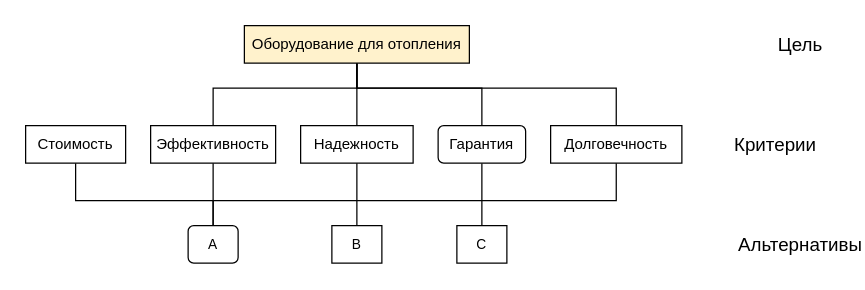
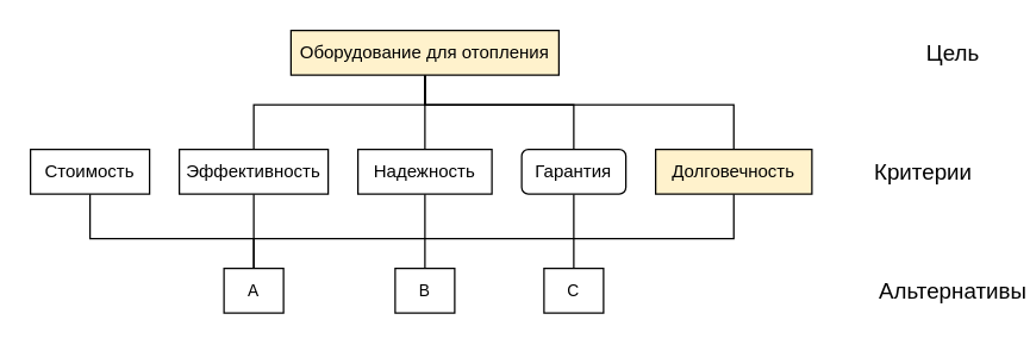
  <mxCell id="0" />
  <mxCell id="1" parent="0" />
  <mxCell id="2" style="edgeStyle=orthogonalEdgeStyle;shape=connector;rounded=0;orthogonalLoop=1;jettySize=auto;html=1;entryX=0.5;entryY=0;entryDx=0;entryDy=0;strokeColor=default;align=center;verticalAlign=middle;fontFamily=Helvetica;fontSize=11;fontColor=default;labelBackgroundColor=default;endArrow=none;endFill=0;" parent="1" source="6" target="10" edge="1"><mxGeometry relative="1" as="geometry"><Array as="points"><mxPoint x="285" y="70" /><mxPoint x="170" y="70" /></Array></mxGeometry></mxCell>
  <mxCell id="3" value="" style="edgeStyle=orthogonalEdgeStyle;shape=connector;rounded=0;orthogonalLoop=1;jettySize=auto;html=1;strokeColor=default;align=center;verticalAlign=middle;fontFamily=Helvetica;fontSize=11;fontColor=default;labelBackgroundColor=default;endArrow=none;endFill=0;" parent="1" source="6" target="12" edge="1"><mxGeometry relative="1" as="geometry" /></mxCell>
  <mxCell id="4" style="edgeStyle=orthogonalEdgeStyle;shape=connector;rounded=0;orthogonalLoop=1;jettySize=auto;html=1;entryX=0.5;entryY=0;entryDx=0;entryDy=0;strokeColor=default;align=center;verticalAlign=middle;fontFamily=Helvetica;fontSize=11;fontColor=default;labelBackgroundColor=default;endArrow=none;endFill=0;" parent="1" source="6" target="14" edge="1"><mxGeometry relative="1" as="geometry"><Array as="points"><mxPoint x="285" y="70" /><mxPoint x="493" y="70" /></Array></mxGeometry></mxCell>
  <mxCell id="5" style="edgeStyle=orthogonalEdgeStyle;shape=connector;rounded=0;orthogonalLoop=1;jettySize=auto;html=1;entryX=0.5;entryY=0;entryDx=0;entryDy=0;strokeColor=default;align=center;verticalAlign=middle;fontFamily=Helvetica;fontSize=11;fontColor=default;labelBackgroundColor=default;endArrow=none;endFill=0;" parent="1" source="6" target="16" edge="1"><mxGeometry relative="1" as="geometry"><Array as="points"><mxPoint x="285" y="70" /><mxPoint x="385" y="70" /></Array></mxGeometry></mxCell>
  <mxCell id="6" value="Оборудование для отопления" style="rounded=0;whiteSpace=wrap;html=1;fillColor=#fff2cc;" parent="1" vertex="1"><mxGeometry x="195" y="20" width="180" height="30" as="geometry" /></mxCell>
  <mxCell id="7" style="edgeStyle=orthogonalEdgeStyle;shape=connector;rounded=0;orthogonalLoop=1;jettySize=auto;html=1;entryX=0.5;entryY=0;entryDx=0;entryDy=0;strokeColor=default;align=center;verticalAlign=middle;fontFamily=Helvetica;fontSize=11;fontColor=default;labelBackgroundColor=default;endArrow=none;endFill=0;" parent="1" source="8" target="17" edge="1"><mxGeometry relative="1" as="geometry"><Array as="points"><mxPoint x="60" y="160" /><mxPoint x="170" y="160" /></Array></mxGeometry></mxCell>
  <mxCell id="8" value="Стоимость" style="rounded=0;whiteSpace=wrap;html=1;" parent="1" vertex="1"><mxGeometry x="20" y="100" width="80" height="30" as="geometry" /></mxCell>
  <mxCell id="9" value="" style="edgeStyle=orthogonalEdgeStyle;shape=connector;rounded=0;orthogonalLoop=1;jettySize=auto;html=1;strokeColor=default;align=center;verticalAlign=middle;fontFamily=Helvetica;fontSize=11;fontColor=default;labelBackgroundColor=default;endArrow=none;endFill=0;" parent="1" source="10" target="17" edge="1"><mxGeometry relative="1" as="geometry" /></mxCell>
  <mxCell id="10" value="Эффективность" style="rounded=0;whiteSpace=wrap;html=1;" parent="1" vertex="1"><mxGeometry x="120" y="100" width="100" height="30" as="geometry" /></mxCell>
  <mxCell id="11" value="" style="edgeStyle=orthogonalEdgeStyle;shape=connector;rounded=0;orthogonalLoop=1;jettySize=auto;html=1;strokeColor=default;align=center;verticalAlign=middle;fontFamily=Helvetica;fontSize=11;fontColor=default;labelBackgroundColor=default;endArrow=none;endFill=0;" parent="1" source="12" target="18" edge="1"><mxGeometry relative="1" as="geometry" /></mxCell>
  <mxCell id="12" value="Надежность" style="rounded=0;whiteSpace=wrap;html=1;" parent="1" vertex="1"><mxGeometry x="240" y="100" width="90" height="30" as="geometry" /></mxCell>
  <mxCell id="13" style="edgeStyle=orthogonalEdgeStyle;shape=connector;rounded=0;orthogonalLoop=1;jettySize=auto;html=1;strokeColor=default;align=center;verticalAlign=middle;fontFamily=Helvetica;fontSize=11;fontColor=default;labelBackgroundColor=default;endArrow=none;endFill=0;" parent="1" source="14" edge="1"><mxGeometry relative="1" as="geometry"><mxPoint x="170" y="160" as="targetPoint" /><Array as="points"><mxPoint x="493" y="160" /></Array></mxGeometry></mxCell>
- <mxCell id="14" value="Долговечность" style="rounded=0;whiteSpace=wrap;html=1;" parent="1" vertex="1"><mxGeometry x="440" y="100" width="105" height="30" as="geometry" /></mxCell>
+ <mxCell id="14" value="Долговечность" style="rounded=0;whiteSpace=wrap;html=1;fillColor=#fff2cc;" parent="1" vertex="1"><mxGeometry x="440" y="100" width="105" height="30" as="geometry" /></mxCell>
  <mxCell id="15" value="" style="edgeStyle=orthogonalEdgeStyle;shape=connector;rounded=0;orthogonalLoop=1;jettySize=auto;html=1;strokeColor=default;align=center;verticalAlign=middle;fontFamily=Helvetica;fontSize=11;fontColor=default;labelBackgroundColor=default;endArrow=none;endFill=0;" parent="1" source="16" target="19" edge="1"><mxGeometry relative="1" as="geometry" /></mxCell>
  <mxCell id="16" value="Гарантия" style="whiteSpace=wrap;html=1;rounded=1;" parent="1" vertex="1"><mxGeometry x="350" y="100" width="70" height="30" as="geometry" /></mxCell>
- <mxCell id="17" value="А" style="whiteSpace=wrap;html=1;fontFamily=Helvetica;fontSize=11;fontColor=default;labelBackgroundColor=default;rounded=1;" parent="1" vertex="1"><mxGeometry x="150" y="180" width="40" height="30" as="geometry" /></mxCell>
+ <mxCell id="17" value="А" style="rounded=0;whiteSpace=wrap;html=1;fontFamily=Helvetica;fontSize=11;fontColor=default;labelBackgroundColor=default;" parent="1" vertex="1"><mxGeometry x="150" y="180" width="40" height="30" as="geometry" /></mxCell>
  <mxCell id="18" value="В&lt;span style=&quot;color: rgba(0, 0, 0, 0); font-family: monospace; font-size: 0px; text-align: start; text-wrap: nowrap; background-color: rgb(251, 251, 251);&quot;&gt;%3CmxGraphModel%3E%3Croot%3E%3CmxCell%20id%3D%220%22%2F%3E%3CmxCell%20id%3D%221%22%20parent%3D%220%22%2F%3E%3CmxCell%20id%3D%222%22%20value%3D%22%D0%90%22%20style%3D%22rounded%3D0%3BwhiteSpace%3Dwrap%3Bhtml%3D1%3BfontFamily%3DHelvetica%3BfontSize%3D11%3BfontColor%3Ddefault%3BlabelBackgroundColor%3Ddefault%3B%22%20vertex%3D%221%22%20parent%3D%221%22%3E%3CmxGeometry%20x%3D%22280%22%20y%3D%22330%22%20width%3D%2240%22%20height%3D%2230%22%20as%3D%22geometry%22%2F%3E%3C%2FmxCell%3E%3C%2Froot%3E%3C%2FmxGraphModel%3E&lt;/span&gt;" style="rounded=0;whiteSpace=wrap;html=1;fontFamily=Helvetica;fontSize=11;fontColor=default;labelBackgroundColor=default;" parent="1" vertex="1"><mxGeometry x="265" y="180" width="40" height="30" as="geometry" /></mxCell>
  <mxCell id="19" value="С" style="rounded=0;whiteSpace=wrap;html=1;fontFamily=Helvetica;fontSize=11;fontColor=default;labelBackgroundColor=default;" parent="1" vertex="1"><mxGeometry x="365" y="180" width="40" height="30" as="geometry" /></mxCell>
  <mxCell id="20" value="&lt;font style=&quot;font-size: 15px;&quot;&gt;Цель&lt;/font&gt;" style="text;html=1;align=center;verticalAlign=middle;whiteSpace=wrap;rounded=0;" vertex="1" parent="1"><mxGeometry x="610" y="20" width="60" height="30" as="geometry" /></mxCell>
  <mxCell id="21" value="&lt;font style=&quot;font-size: 15px;&quot;&gt;Критерии&lt;/font&gt;" style="text;html=1;align=center;verticalAlign=middle;whiteSpace=wrap;rounded=0;" vertex="1" parent="1"><mxGeometry x="590" y="100" width="60" height="30" as="geometry" /></mxCell>
  <mxCell id="22" value="&lt;font style=&quot;font-size: 15px;&quot;&gt;Альтернативы&lt;/font&gt;" style="text;html=1;align=center;verticalAlign=middle;whiteSpace=wrap;rounded=0;" vertex="1" parent="1"><mxGeometry x="610" y="180" width="60" height="30" as="geometry" /></mxCell>
